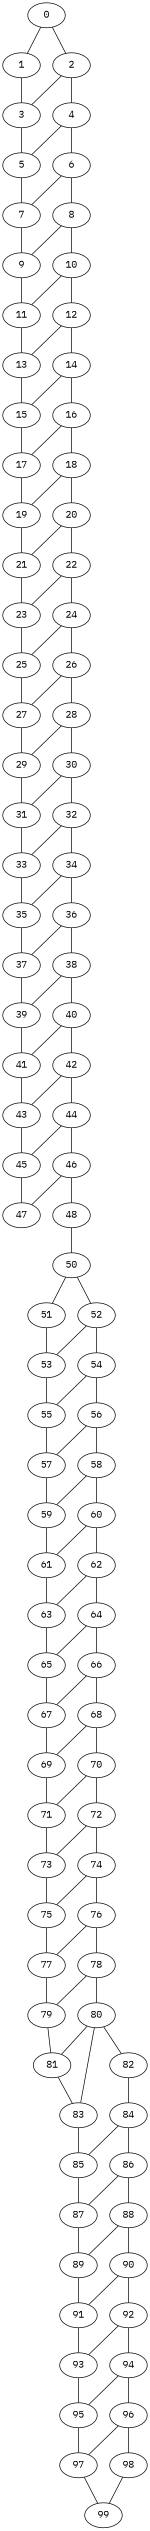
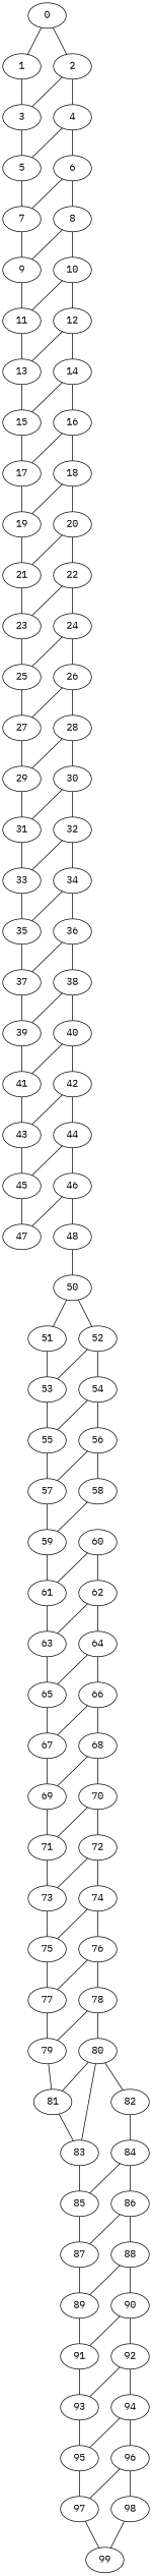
  graph {
    fontname="IBM Plex Mono"
    node [fontname="IBM Plex Mono"]
    edge [fontname="IBM Plex Mono"]
    0
    1
    2
    3
    4
    5
    6
    7
    8
    9
    10
    11
    12
    13
    14
    15
    16
    17
    18
    19
    20
    21
    22
    23
    24
    25
    26
    27
    28
    29
    30
    31
    32
    33
    34
    35
    36
    37
    38
    39
    40
    41
    42
    43
    44
    45
    46
    47
    48
    50
    51
    52
    53
    54
    55
    56
    57
    58
    59
    60
    61
    62
    63
    64
    65
    66
    67
    68
    69
    70
    71
    72
    73
    74
    75
    76
    77
    78
    79
    80
    81
    82
    83
    84
    85
    86
    87
    88
    89
    90
    91
    92
    93
    94
    95
    96
    97
    98
    99
    0 -- 1
    0 -- 2
    1 -- 3
    2 -- 3
    2 -- 4
    3 -- 5
    4 -- 5
    4 -- 6
    5 -- 7
    6 -- 7
    6 -- 8
    7 -- 9
    8 -- 9
    8 -- 10
    9 -- 11
    10 -- 11
    10 -- 12
    11 -- 13
    12 -- 13
    12 -- 14
    13 -- 15
    14 -- 15
    14 -- 16
    15 -- 17
    16 -- 17
    16 -- 18
    17 -- 19
    18 -- 19
    18 -- 20
    19 -- 21
    20 -- 21
    20 -- 22
    21 -- 23
    22 -- 23
    22 -- 24
    23 -- 25
    24 -- 25
    24 -- 26
    25 -- 27
    26 -- 27
    26 -- 28
    27 -- 29
    28 -- 29
    28 -- 30
    29 -- 31
    30 -- 31
    30 -- 32
    31 -- 33
    32 -- 33
    32 -- 34
    33 -- 35
    34 -- 35
    34 -- 36
    35 -- 37
    36 -- 37
    36 -- 38
    37 -- 39
    38 -- 39
    38 -- 40
    39 -- 41
    40 -- 41
    40 -- 42
    41 -- 43
    42 -- 43
    42 -- 44
    43 -- 45
    44 -- 45
    44 -- 46
    45 -- 47
    46 -- 47
    46 -- 48
    48 -- 50
    50 -- 51
    50 -- 52
    51 -- 53
    52 -- 53
    52 -- 54
    53 -- 55
    54 -- 55
    54 -- 56
    55 -- 57
    56 -- 57
    56 -- 58
    57 -- 59
    58 -- 59
-   58 -- 60
    59 -- 61
    60 -- 61
    60 -- 62
    61 -- 63
    62 -- 63
    62 -- 64
    63 -- 65
    64 -- 65
    64 -- 66
    65 -- 67
    66 -- 67
    66 -- 68
    67 -- 69
    68 -- 69
    68 -- 70
    69 -- 71
    70 -- 71
    70 -- 72
    71 -- 73
    72 -- 73
    72 -- 74
    73 -- 75
    74 -- 75
    74 -- 76
    75 -- 77
    76 -- 77
    76 -- 78
    77 -- 79
    78 -- 79
    78 -- 80
    79 -- 81
    80 -- 81
    80 -- 82
    80 -- 83
    81 -- 83
    82 -- 84
    83 -- 85
    84 -- 85
    84 -- 86
    85 -- 87
    86 -- 87
    86 -- 88
    87 -- 89
    88 -- 89
    88 -- 90
    89 -- 91
    90 -- 91
    90 -- 92
    91 -- 93
    92 -- 93
    92 -- 94
    93 -- 95
    94 -- 95
    94 -- 96
    95 -- 97
    96 -- 97
    96 -- 98
    97 -- 99
    98 -- 99
  }
